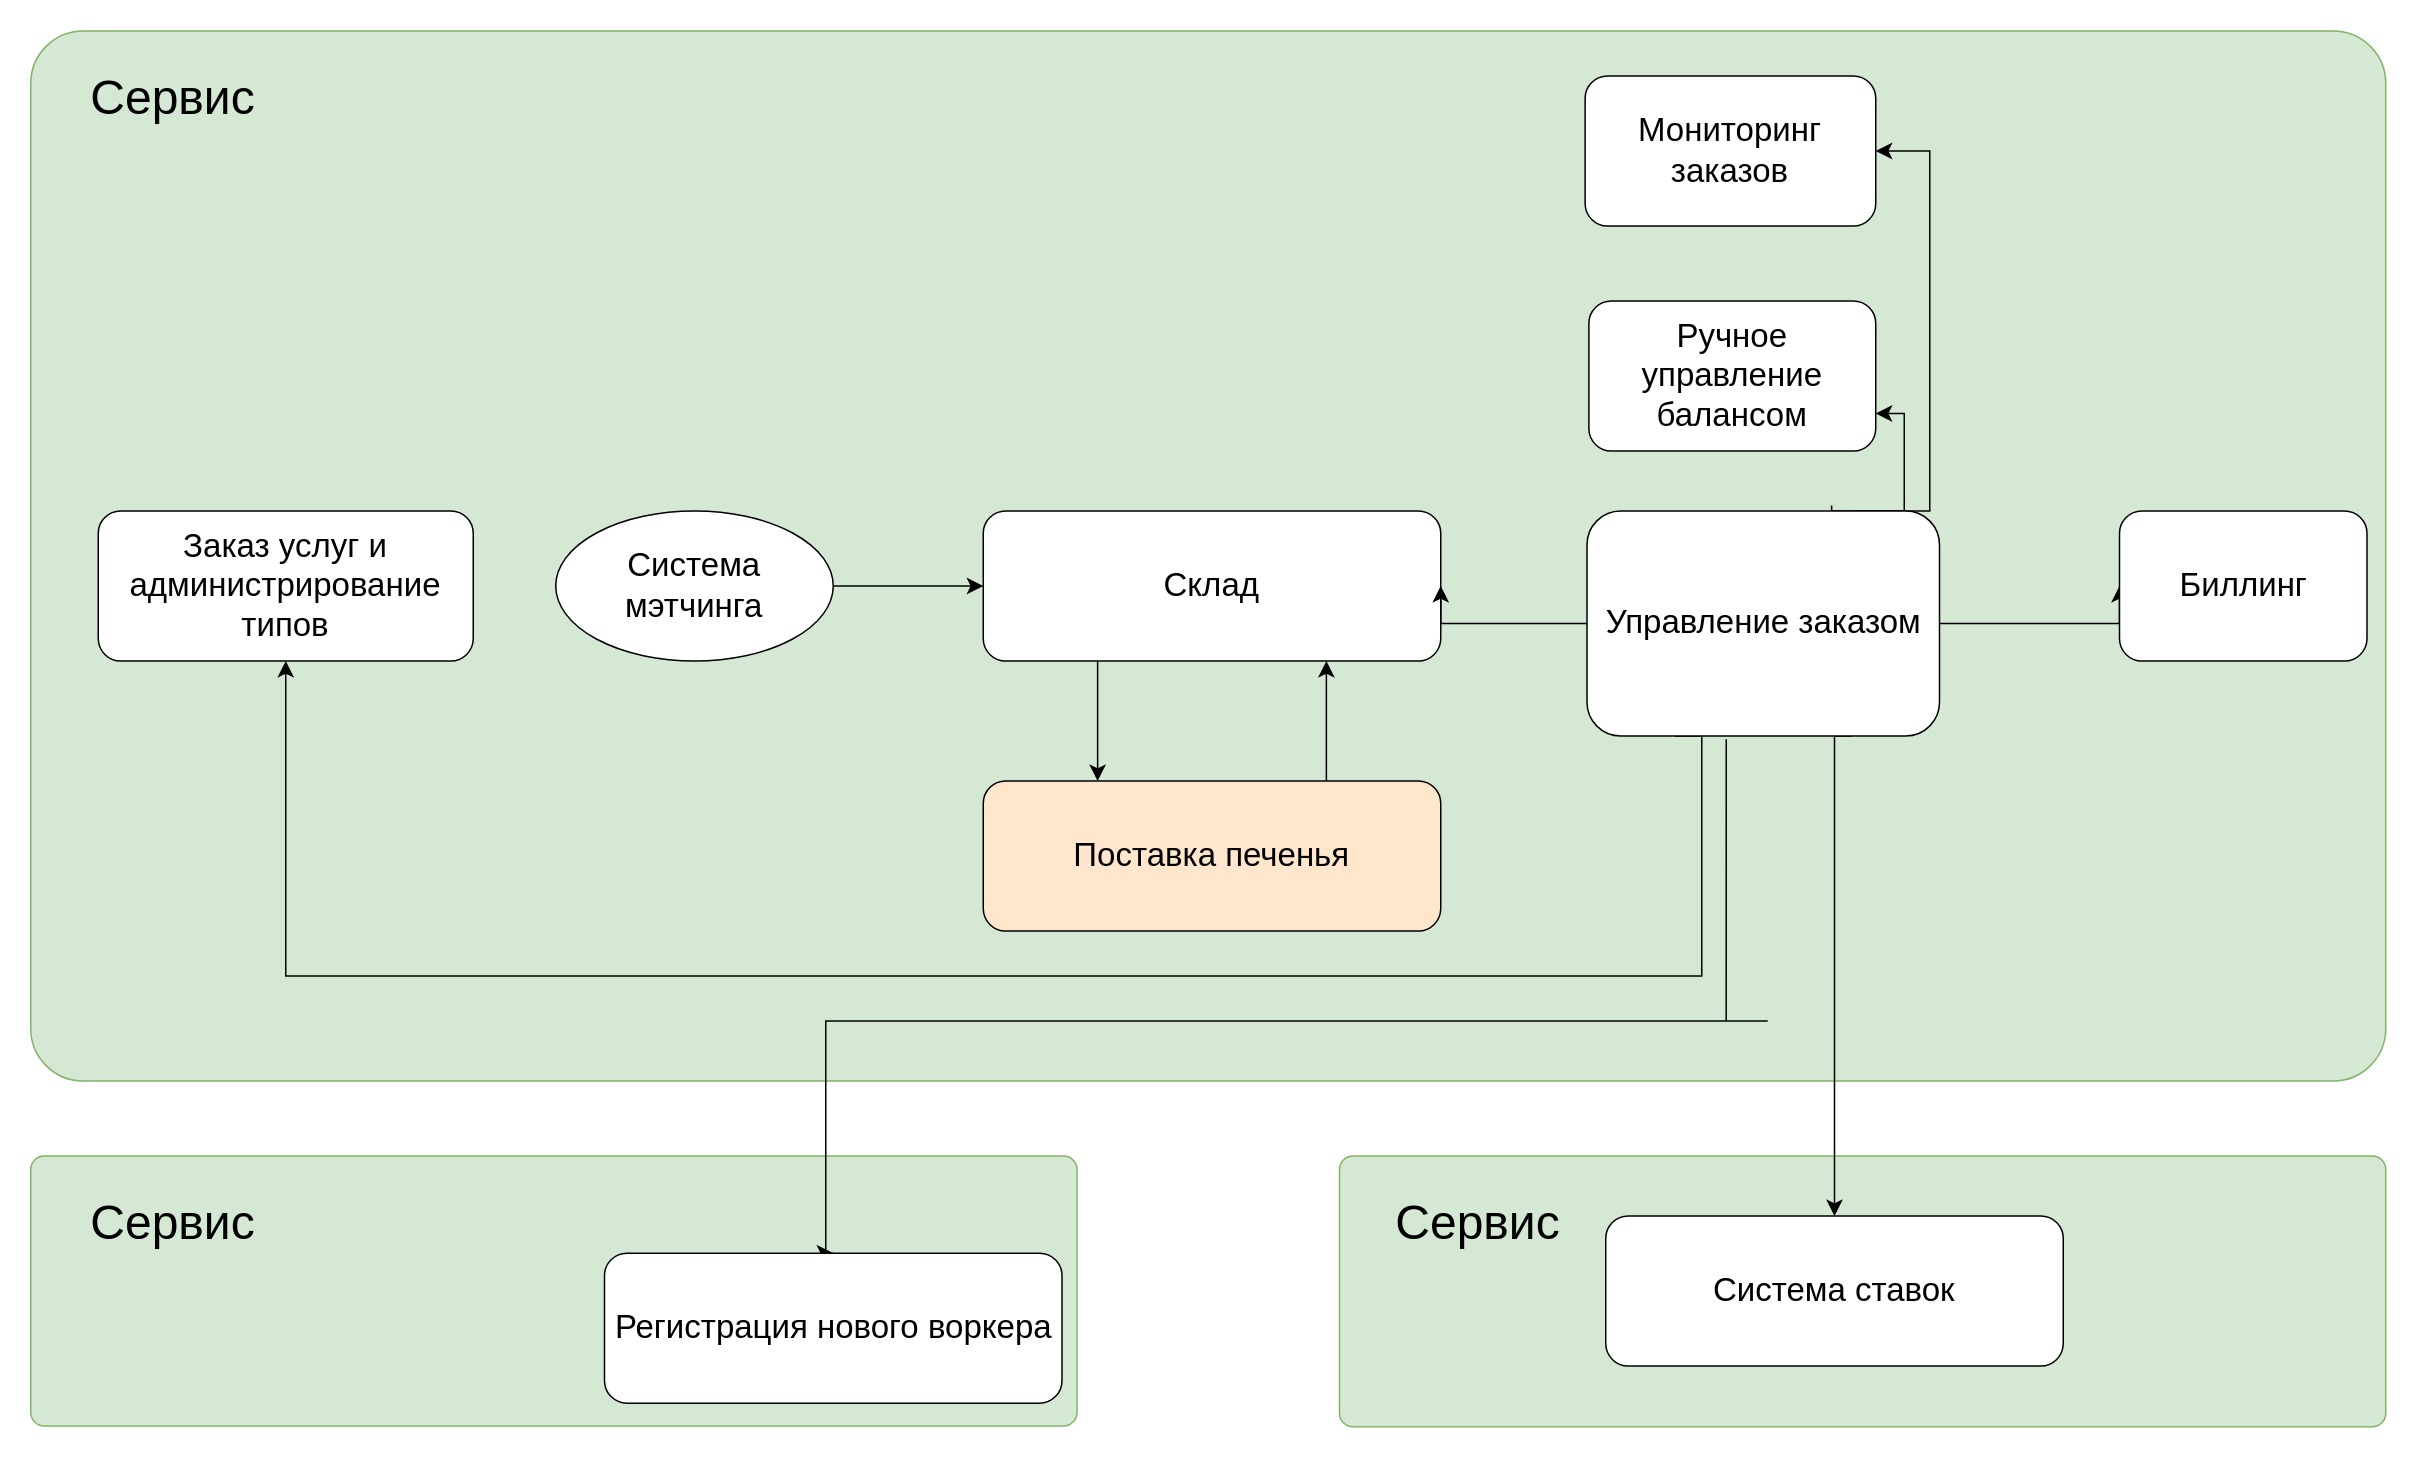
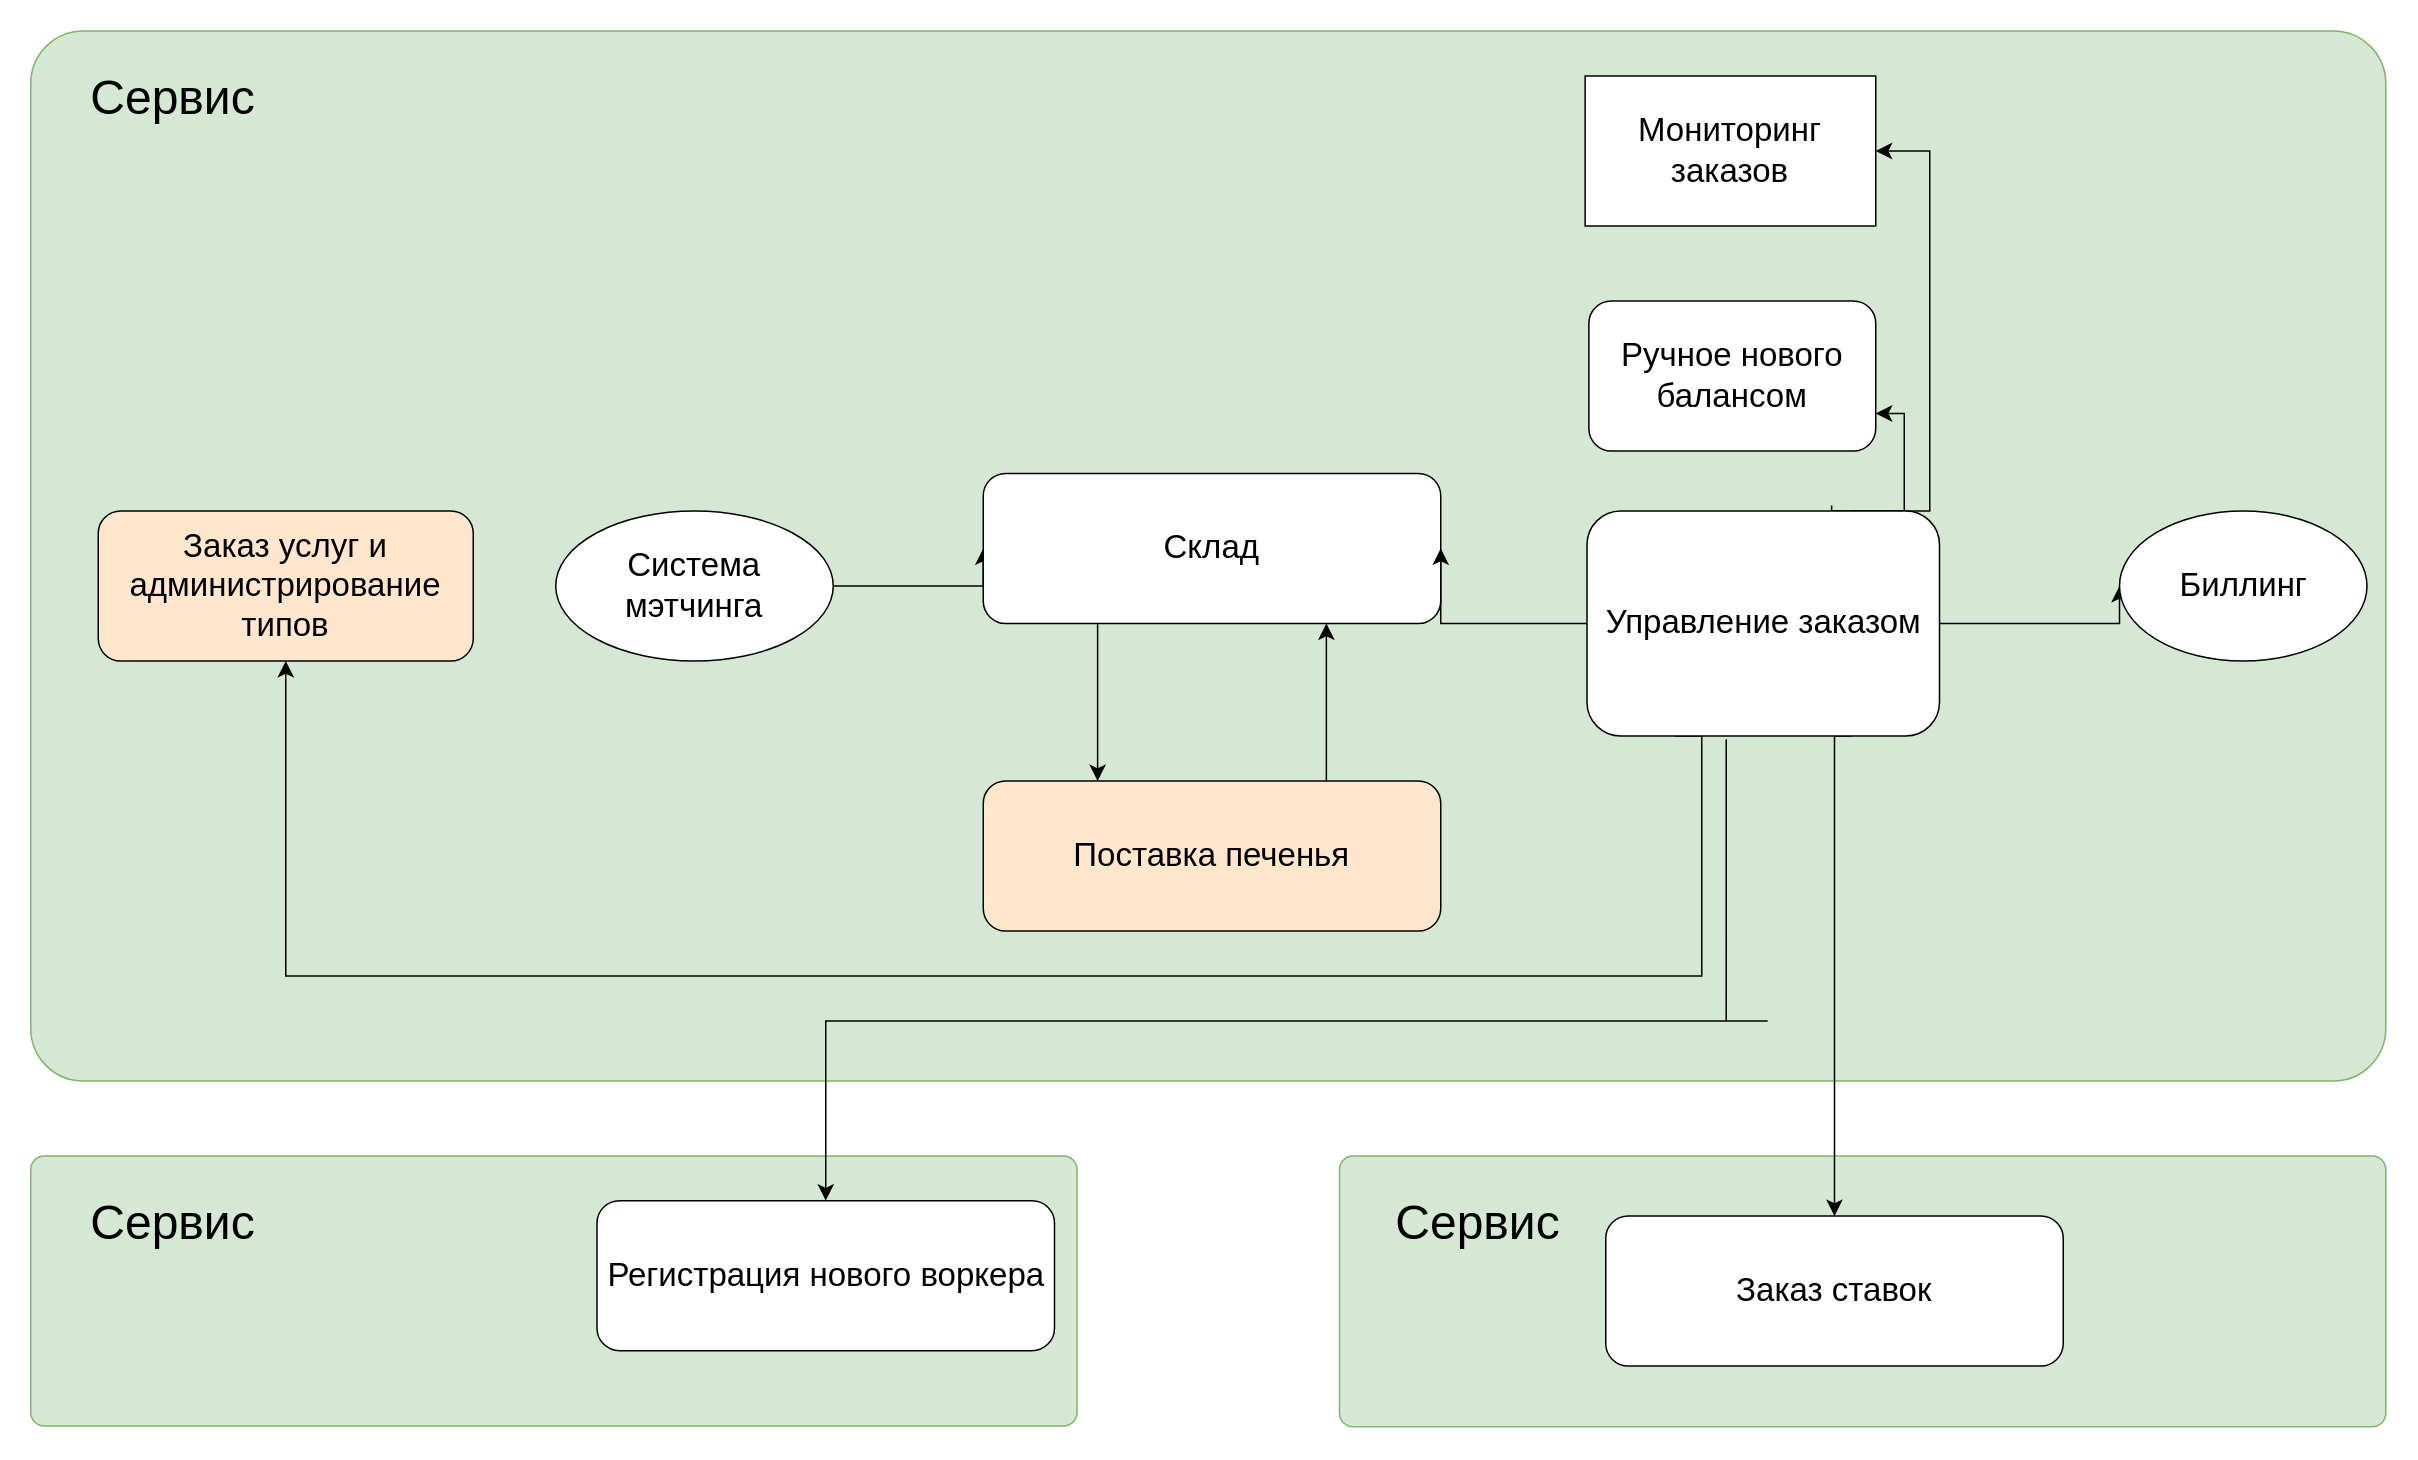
  <mxCell id="0" />
  <mxCell id="1" parent="0" />
  <mxCell id="2" value="" style="rounded=1;whiteSpace=wrap;html=1;fontFamily=Helvetica;fontSize=11;fillColor=#d5e8d4;strokeColor=#82b366;arcSize=5;" vertex="1" parent="1"><mxGeometry x="892.5" y="770" width="697.5" height="180.5" as="geometry" /></mxCell>
  <mxCell id="3" value="" style="rounded=1;whiteSpace=wrap;html=1;fontFamily=Helvetica;fontSize=11;fillColor=#d5e8d4;strokeColor=#82b366;arcSize=5;" vertex="1" parent="1"><mxGeometry x="20" y="770" width="697.5" height="180" as="geometry" /></mxCell>
  <mxCell id="4" value="" style="rounded=1;whiteSpace=wrap;html=1;fontFamily=Helvetica;fontSize=11;fillColor=#d5e8d4;strokeColor=#82b366;arcSize=5;" vertex="1" parent="1"><mxGeometry x="20" y="20" width="1570" height="700" as="geometry" /></mxCell>
- <mxCell id="5" value="Заказ услуг и &lt;br style=&quot;font-size: 22px;&quot;&gt;администрирование типов" style="rounded=1;whiteSpace=wrap;html=1;fontSize=22;" vertex="1" parent="1"><mxGeometry x="65" y="340" width="250" height="100" as="geometry" /></mxCell>
+ <mxCell id="5" value="Заказ услуг и &lt;br style=&quot;font-size: 22px;&quot;&gt;администрирование типов" style="rounded=1;whiteSpace=wrap;html=1;fontSize=22;fillColor=#ffe6cc;" vertex="1" parent="1"><mxGeometry x="65" y="340" width="250" height="100" as="geometry" /></mxCell>
  <mxCell id="6" style="edgeStyle=segmentEdgeStyle;shape=connector;curved=0;rounded=0;orthogonalLoop=1;jettySize=auto;html=1;exitX=1;exitY=0.5;exitDx=0;exitDy=0;entryX=0;entryY=0.5;entryDx=0;entryDy=0;labelBackgroundColor=default;strokeColor=#000000;strokeWidth=1;fontFamily=Helvetica;fontSize=22;fontColor=default;endArrow=classic;startSize=8;endSize=8;elbow=vertical;" edge="1" parent="1" source="7" target="9"><mxGeometry relative="1" as="geometry" /></mxCell>
  <mxCell id="7" value="&lt;div style=&quot;font-size: 22px;&quot;&gt;Система&lt;/div&gt;&lt;div style=&quot;font-size: 22px;&quot;&gt;мэтчинга&lt;/div&gt;" style="ellipse;whiteSpace=wrap;html=1;fontSize=22;" vertex="1" parent="1"><mxGeometry x="370" y="340" width="185" height="100" as="geometry" /></mxCell>
  <mxCell id="8" style="edgeStyle=segmentEdgeStyle;shape=connector;curved=0;rounded=0;orthogonalLoop=1;jettySize=auto;html=1;exitX=0.25;exitY=1;exitDx=0;exitDy=0;entryX=0.25;entryY=0;entryDx=0;entryDy=0;labelBackgroundColor=default;strokeColor=#000000;strokeWidth=1;fontFamily=Helvetica;fontSize=22;fontColor=default;endArrow=classic;startSize=8;endSize=8;elbow=vertical;" edge="1" parent="1" source="9" target="22"><mxGeometry relative="1" as="geometry" /></mxCell>
- <mxCell id="9" value="Склад" style="rounded=1;whiteSpace=wrap;html=1;fontSize=22;" vertex="1" parent="1"><mxGeometry x="655" y="340" width="305" height="100" as="geometry" /></mxCell>
- <mxCell id="10" value="Мониторинг заказов" style="rounded=1;whiteSpace=wrap;html=1;fontSize=22;" vertex="1" parent="1"><mxGeometry x="1056.25" y="50" width="193.75" height="100" as="geometry" /></mxCell>
- <mxCell id="11" value="Ручное управление балансом" style="rounded=1;whiteSpace=wrap;html=1;fontSize=22;" vertex="1" parent="1"><mxGeometry x="1058.75" y="200" width="191.25" height="100" as="geometry" /></mxCell>
+ <mxCell id="9" value="Склад" style="rounded=1;whiteSpace=wrap;html=1;fontSize=22;" vertex="1" parent="1"><mxGeometry x="655" y="315" width="305" height="100" as="geometry" /></mxCell>
+ <mxCell id="10" value="Мониторинг заказов" style="whiteSpace=wrap;html=1;fontSize=22;rounded=0;" vertex="1" parent="1"><mxGeometry x="1056.25" y="50" width="193.75" height="100" as="geometry" /></mxCell>
+ <mxCell id="11" value="Ручное нового балансом" style="rounded=1;whiteSpace=wrap;html=1;fontSize=22;" vertex="1" parent="1"><mxGeometry x="1058.75" y="200" width="191.25" height="100" as="geometry" /></mxCell>
  <mxCell id="12" style="edgeStyle=segmentEdgeStyle;shape=connector;curved=0;rounded=0;orthogonalLoop=1;jettySize=auto;html=1;exitX=0.75;exitY=1;exitDx=0;exitDy=0;entryX=0.5;entryY=0;entryDx=0;entryDy=0;labelBackgroundColor=default;strokeColor=#000000;strokeWidth=1;fontFamily=Helvetica;fontSize=22;fontColor=default;endArrow=classic;startSize=8;endSize=8;elbow=vertical;" edge="1" parent="1" source="19" target="24"><mxGeometry relative="1" as="geometry" /></mxCell>
  <mxCell id="13" style="edgeStyle=segmentEdgeStyle;shape=connector;curved=0;rounded=0;orthogonalLoop=1;jettySize=auto;html=1;exitX=0.395;exitY=1.014;exitDx=0;exitDy=0;entryX=0.5;entryY=0;entryDx=0;entryDy=0;labelBackgroundColor=default;strokeColor=#000000;strokeWidth=1;fontFamily=Helvetica;fontSize=22;fontColor=default;endArrow=classic;startSize=8;endSize=8;elbow=vertical;exitPerimeter=0;" edge="1" parent="1" source="19" target="23"><mxGeometry relative="1" as="geometry"><Array as="points"><mxPoint x="1178" y="680" /><mxPoint x="550" y="680" /><mxPoint x="550" y="935" /></Array></mxGeometry></mxCell>
  <mxCell id="14" style="edgeStyle=segmentEdgeStyle;shape=connector;curved=0;rounded=0;orthogonalLoop=1;jettySize=auto;html=1;exitX=0;exitY=0.5;exitDx=0;exitDy=0;entryX=1;entryY=0.5;entryDx=0;entryDy=0;labelBackgroundColor=default;strokeColor=#000000;strokeWidth=1;fontFamily=Helvetica;fontSize=22;fontColor=default;endArrow=classic;startSize=8;endSize=8;elbow=vertical;" edge="1" parent="1" source="19" target="9"><mxGeometry relative="1" as="geometry" /></mxCell>
  <mxCell id="15" style="edgeStyle=segmentEdgeStyle;shape=connector;curved=0;rounded=0;orthogonalLoop=1;jettySize=auto;html=1;exitX=0.25;exitY=1;exitDx=0;exitDy=0;entryX=0.5;entryY=1;entryDx=0;entryDy=0;labelBackgroundColor=default;strokeColor=#000000;strokeWidth=1;fontFamily=Helvetica;fontSize=22;fontColor=default;endArrow=classic;startSize=8;endSize=8;elbow=vertical;" edge="1" parent="1" source="19" target="5"><mxGeometry relative="1" as="geometry"><Array as="points"><mxPoint x="1134" y="650" /><mxPoint x="190" y="650" /></Array></mxGeometry></mxCell>
  <mxCell id="16" style="edgeStyle=segmentEdgeStyle;shape=connector;curved=0;rounded=0;orthogonalLoop=1;jettySize=auto;html=1;exitX=0.694;exitY=-0.024;exitDx=0;exitDy=0;entryX=1;entryY=0.75;entryDx=0;entryDy=0;labelBackgroundColor=default;strokeColor=#000000;strokeWidth=1;fontFamily=Helvetica;fontSize=22;fontColor=default;endArrow=classic;startSize=8;endSize=8;elbow=vertical;exitPerimeter=0;" edge="1" parent="1" source="19" target="11"><mxGeometry relative="1" as="geometry"><Array as="points"><mxPoint x="1269" y="340" /><mxPoint x="1270" y="275" /></Array></mxGeometry></mxCell>
  <mxCell id="17" style="edgeStyle=segmentEdgeStyle;shape=connector;curved=0;rounded=0;orthogonalLoop=1;jettySize=auto;html=1;entryX=1;entryY=0.5;entryDx=0;entryDy=0;labelBackgroundColor=default;strokeColor=#000000;strokeWidth=1;fontFamily=Helvetica;fontSize=22;fontColor=default;endArrow=classic;startSize=8;endSize=8;elbow=vertical;exitX=0.75;exitY=0;exitDx=0;exitDy=0;" edge="1" parent="1" source="19" target="10"><mxGeometry relative="1" as="geometry"><mxPoint x="1290" y="100" as="sourcePoint" /><Array as="points"><mxPoint x="1286" y="100" /></Array></mxGeometry></mxCell>
  <mxCell id="18" style="edgeStyle=segmentEdgeStyle;shape=connector;curved=0;rounded=0;orthogonalLoop=1;jettySize=auto;html=1;exitX=1;exitY=0.5;exitDx=0;exitDy=0;entryX=0;entryY=0.5;entryDx=0;entryDy=0;labelBackgroundColor=default;strokeColor=#000000;strokeWidth=1;fontFamily=Helvetica;fontSize=22;fontColor=default;endArrow=classic;startSize=8;endSize=8;elbow=vertical;" edge="1" parent="1" source="19" target="20"><mxGeometry relative="1" as="geometry" /></mxCell>
  <mxCell id="19" value="Управление заказом" style="rounded=1;whiteSpace=wrap;html=1;fontSize=22;" vertex="1" parent="1"><mxGeometry x="1057.5" y="340" width="235" height="150" as="geometry" /></mxCell>
- <mxCell id="20" value="Биллинг" style="rounded=1;whiteSpace=wrap;html=1;fontSize=22;" vertex="1" parent="1"><mxGeometry x="1412.5" y="340" width="165" height="100" as="geometry" /></mxCell>
+ <mxCell id="20" value="Биллинг" style="ellipse;whiteSpace=wrap;html=1;fontSize=22;" vertex="1" parent="1"><mxGeometry x="1412.5" y="340" width="165" height="100" as="geometry" /></mxCell>
  <mxCell id="21" style="edgeStyle=segmentEdgeStyle;shape=connector;curved=0;rounded=0;orthogonalLoop=1;jettySize=auto;html=1;exitX=0.75;exitY=0;exitDx=0;exitDy=0;entryX=0.75;entryY=1;entryDx=0;entryDy=0;labelBackgroundColor=default;strokeColor=#000000;strokeWidth=1;fontFamily=Helvetica;fontSize=22;fontColor=default;endArrow=classic;startSize=8;endSize=8;elbow=vertical;" edge="1" parent="1" source="22" target="9"><mxGeometry relative="1" as="geometry" /></mxCell>
  <mxCell id="22" value="Поставка печенья" style="rounded=1;whiteSpace=wrap;html=1;fontSize=22;fillColor=#ffe6cc;" vertex="1" parent="1"><mxGeometry x="655" y="520" width="305" height="100" as="geometry" /></mxCell>
- <mxCell id="23" value="Регистрация нового воркера" style="rounded=1;whiteSpace=wrap;html=1;fontSize=22;" vertex="1" parent="1"><mxGeometry x="402.5" y="834.75" width="305" height="100" as="geometry" /></mxCell>
- <mxCell id="24" value="Система ставок" style="rounded=1;whiteSpace=wrap;html=1;fontSize=22;" vertex="1" parent="1"><mxGeometry x="1070" y="810" width="305" height="100" as="geometry" /></mxCell>
+ <mxCell id="23" value="Регистрация нового воркера" style="rounded=1;whiteSpace=wrap;html=1;fontSize=22;" vertex="1" parent="1"><mxGeometry x="397.5" y="799.75" width="305" height="100" as="geometry" /></mxCell>
+ <mxCell id="24" value="Заказ ставок" style="rounded=1;whiteSpace=wrap;html=1;fontSize=22;" vertex="1" parent="1"><mxGeometry x="1070" y="810" width="305" height="100" as="geometry" /></mxCell>
  <mxCell id="25" value="Сервис" style="text;html=1;strokeColor=none;fillColor=none;align=center;verticalAlign=middle;whiteSpace=wrap;rounded=0;fontSize=32;fontFamily=Helvetica;fontColor=default;" vertex="1" parent="1"><mxGeometry x="20" y="20" width="190" height="90" as="geometry" /></mxCell>
  <mxCell id="26" value="Сервис" style="text;html=1;strokeColor=none;fillColor=none;align=center;verticalAlign=middle;whiteSpace=wrap;rounded=0;fontSize=32;fontFamily=Helvetica;fontColor=default;" vertex="1" parent="1"><mxGeometry x="20" y="770" width="190" height="90" as="geometry" /></mxCell>
  <mxCell id="27" value="Сервис" style="text;html=1;strokeColor=none;fillColor=none;align=center;verticalAlign=middle;whiteSpace=wrap;rounded=0;fontSize=32;fontFamily=Helvetica;fontColor=default;" vertex="1" parent="1"><mxGeometry x="890" y="770" width="190" height="90" as="geometry" /></mxCell>
